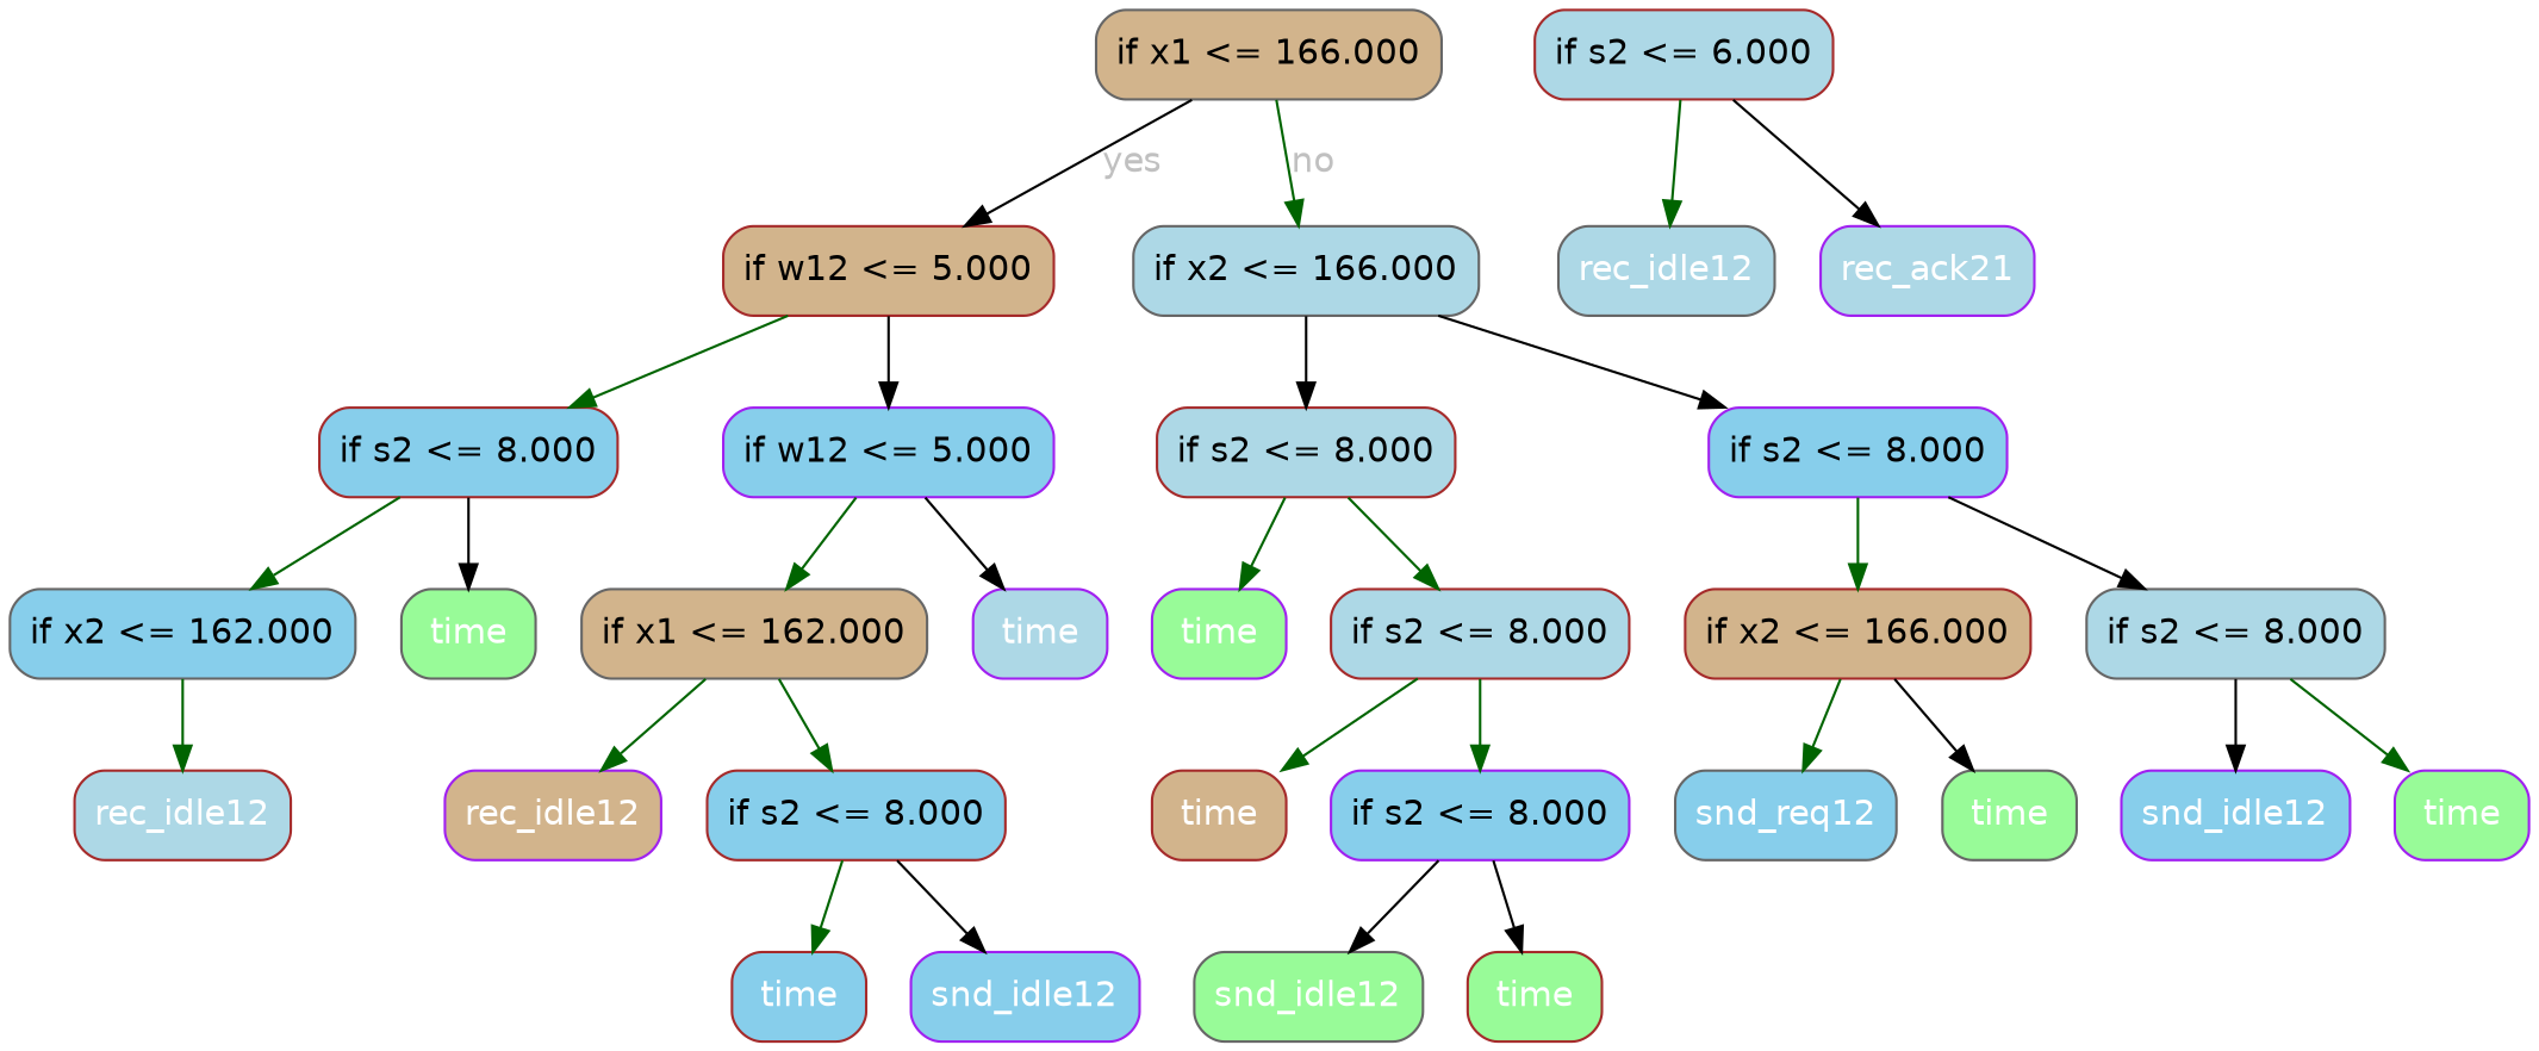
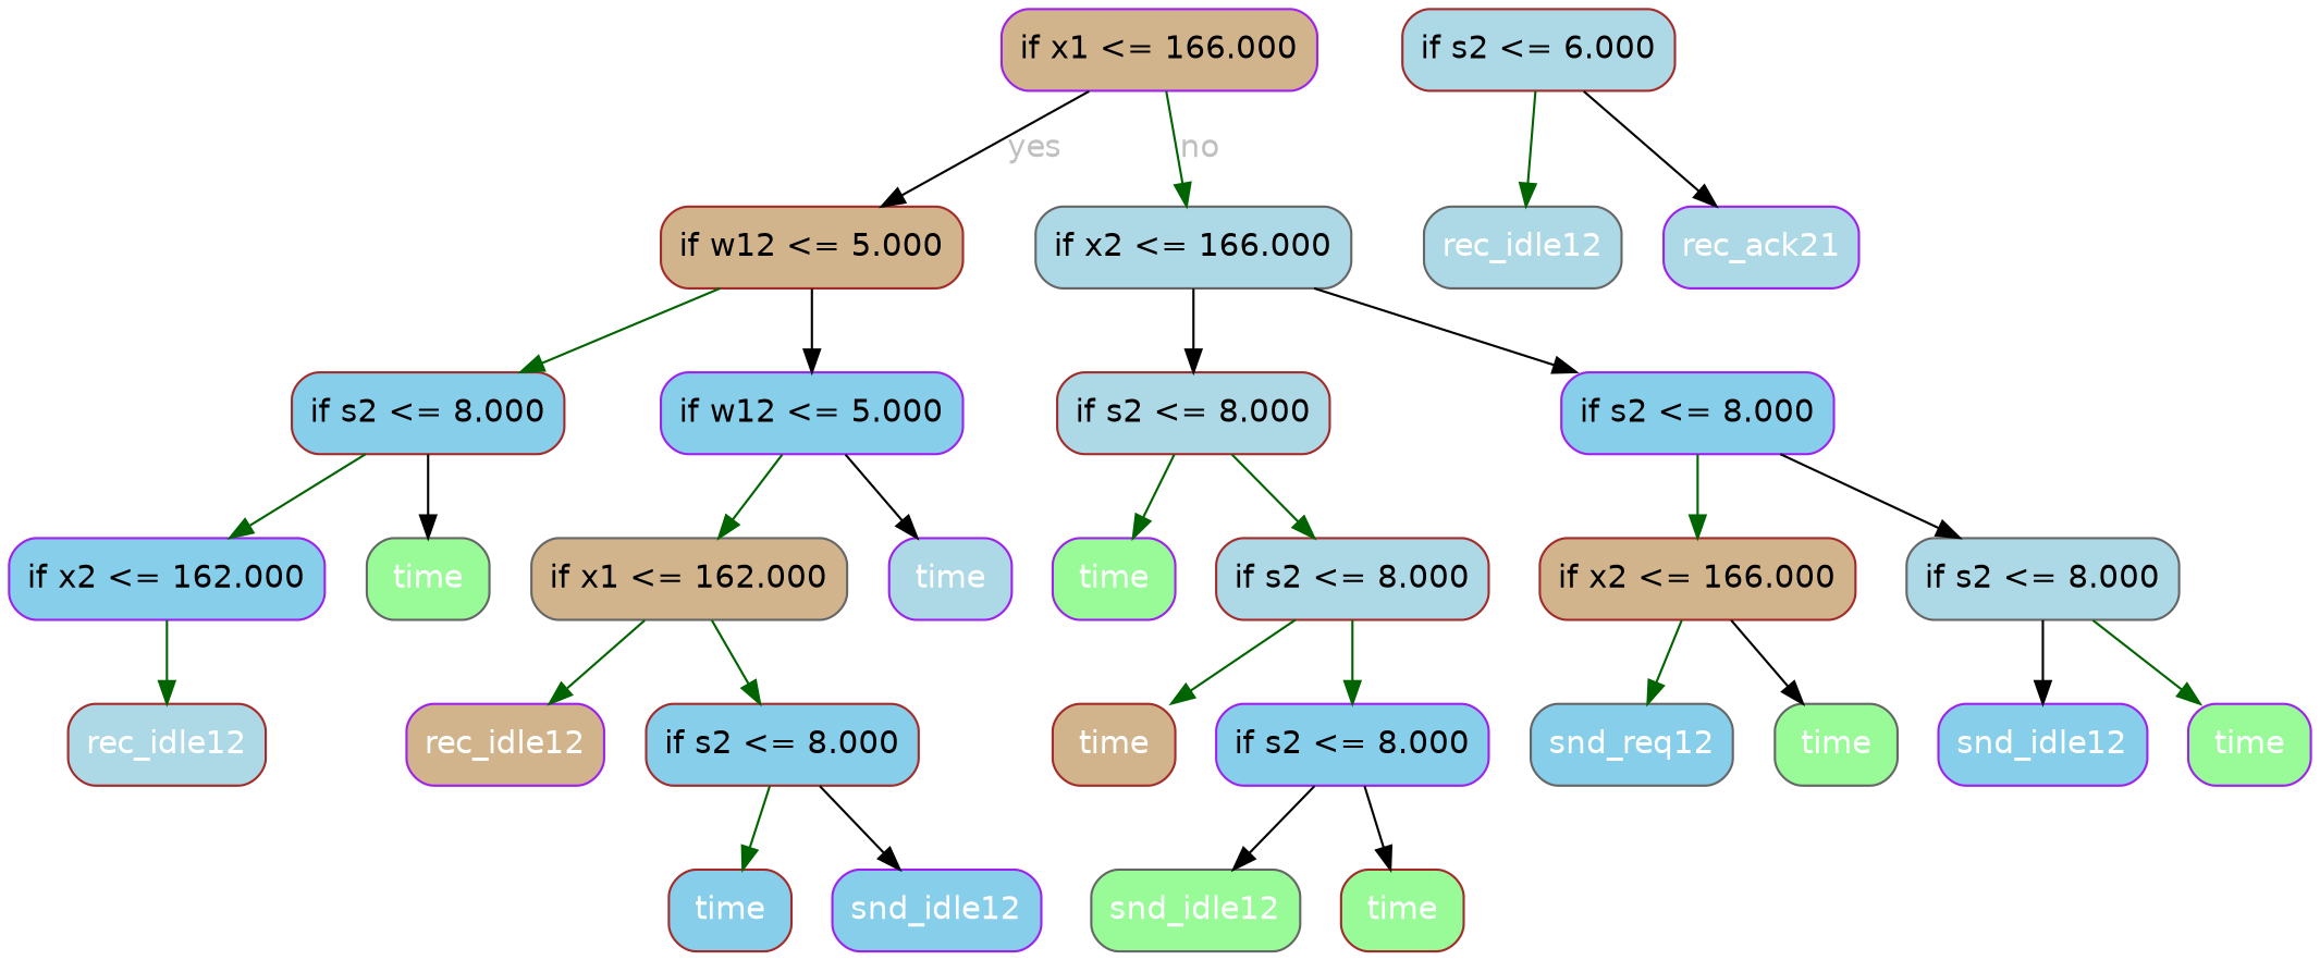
  digraph {
    node [color=purple fillcolor=skyblue fontname=helvetica shape=box style="filled, rounded" fontcolor=white]
    edge [color=darkgreen fontcolor=gray fontname=helvetica]
-   n1 [color=gray40 fillcolor=tan height=0.5 label="if x1 <= 166.000" width=1.9306 fontcolor=""]
+   n1 [fillcolor=tan height=0.5 label="if x1 <= 166.000" width=1.9306 fontcolor=""]
    n2 [color=brown fillcolor=tan height=0.5 label="if w12 <= 5.000" width=1.8472 fontcolor=""]
    n3 [color=gray40 fillcolor=lightblue height=0.5 label="if x2 <= 166.000" width=1.9306 fontcolor=""]
    n4 [color=brown height=0.5 label="if s2 <= 8.000" width=1.6667 fontcolor=""]
    n5 [height=0.5 label="if w12 <= 5.000" width=1.8472 fontcolor=""]
    n6 [color=brown fillcolor=lightblue height=0.5 label="if s2 <= 8.000" width=1.6667 fontcolor=""]
    n7 [height=0.5 label="if s2 <= 8.000" width=1.6667 fontcolor=""]
-   n8 [color=gray40 height=0.5 label="if x2 <= 162.000" width=1.9306 fontcolor=""]
+   n8 [height=0.5 label="if x2 <= 162.000" width=1.9306 fontcolor=""]
    n9 [color=gray40 fillcolor=palegreen height=0.5 label=time width=0.75]
    n10 [color=gray40 fillcolor=tan height=0.5 label="if x1 <= 162.000" width=1.9306 fontcolor=""]
    n11 [fillcolor=lightblue height=0.5 label=time width=0.75]
    n12 [fillcolor=palegreen height=0.5 label=time width=0.75]
    n13 [color=brown fillcolor=lightblue height=0.5 label="if s2 <= 8.000" width=1.6667 fontcolor=""]
    n14 [color=brown fillcolor=tan height=0.5 label="if x2 <= 166.000" width=1.9306 fontcolor=""]
    n15 [color=gray40 fillcolor=lightblue height=0.5 label="if s2 <= 8.000" width=1.6667 fontcolor=""]
    n16 [color=brown fillcolor=lightblue height=0.5 label=rec_idle12 width=1.2083]
    n17 [fillcolor=tan height=0.5 label=rec_idle12 width=1.2083]
    n18 [color=brown height=0.5 label="if s2 <= 8.000" width=1.6667 fontcolor=""]
    n19 [color=brown fillcolor=lightblue height=0.5 label="if s2 <= 6.000" width=1.6667 fontcolor=""]
    n20 [color=gray40 fillcolor=lightblue height=0.5 label=rec_idle12 width=1.2083]
    n21 [fillcolor=lightblue height=0.5 label=rec_ack21 width=1.1944]
    n22 [color=brown height=0.5 label=time width=0.75]
    n23 [height=0.5 label=snd_idle12 width=1.2778]
    n24 [color=brown fillcolor=tan height=0.5 label=time width=0.75]
    n25 [height=0.5 label="if s2 <= 8.000" width=1.6667 fontcolor=""]
    n26 [color=gray40 height=0.5 label=snd_req12 width=1.2361]
    n27 [color=gray40 fillcolor=palegreen height=0.5 label=time width=0.75]
    n28 [height=0.5 label=snd_idle12 width=1.2778]
    n29 [fillcolor=palegreen height=0.5 label=time width=0.75]
    n30 [color=gray40 fillcolor=palegreen height=0.5 label=snd_idle12 width=1.2778]
    n31 [color=brown fillcolor=palegreen height=0.5 label=time width=0.75]
    n1 -> n2 [color=black label=yes]
    n1 -> n3 [label=no]
    n2 -> n4
    n2 -> n5 [color=black]
    n3 -> n6 [color=black]
    n3 -> n7 [color=black]
    n4 -> n8
    n4 -> n9 [color=black]
    n5 -> n10
    n5 -> n11 [color=black]
    n6 -> n12
    n6 -> n13
    n7 -> n14
    n7 -> n15 [color=black]
    n8 -> n16
    n10 -> n17
    n10 -> n18
    n13 -> n24
    n13 -> n25
    n14 -> n26
    n14 -> n27 [color=black]
    n15 -> n28 [color=black]
    n15 -> n29
    n18 -> n22
    n18 -> n23 [color=black]
    n19 -> n20
    n19 -> n21 [color=black]
    n25 -> n30 [color=black]
    n25 -> n31 [color=black]
  }
